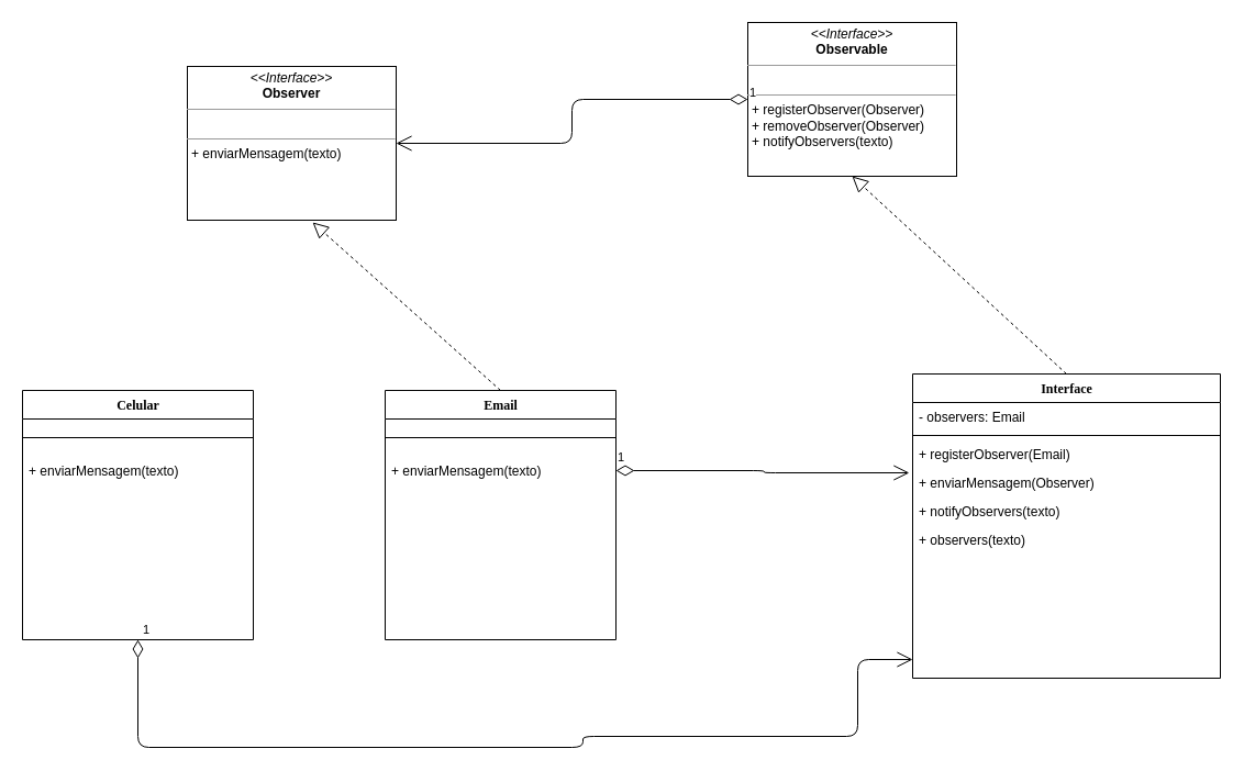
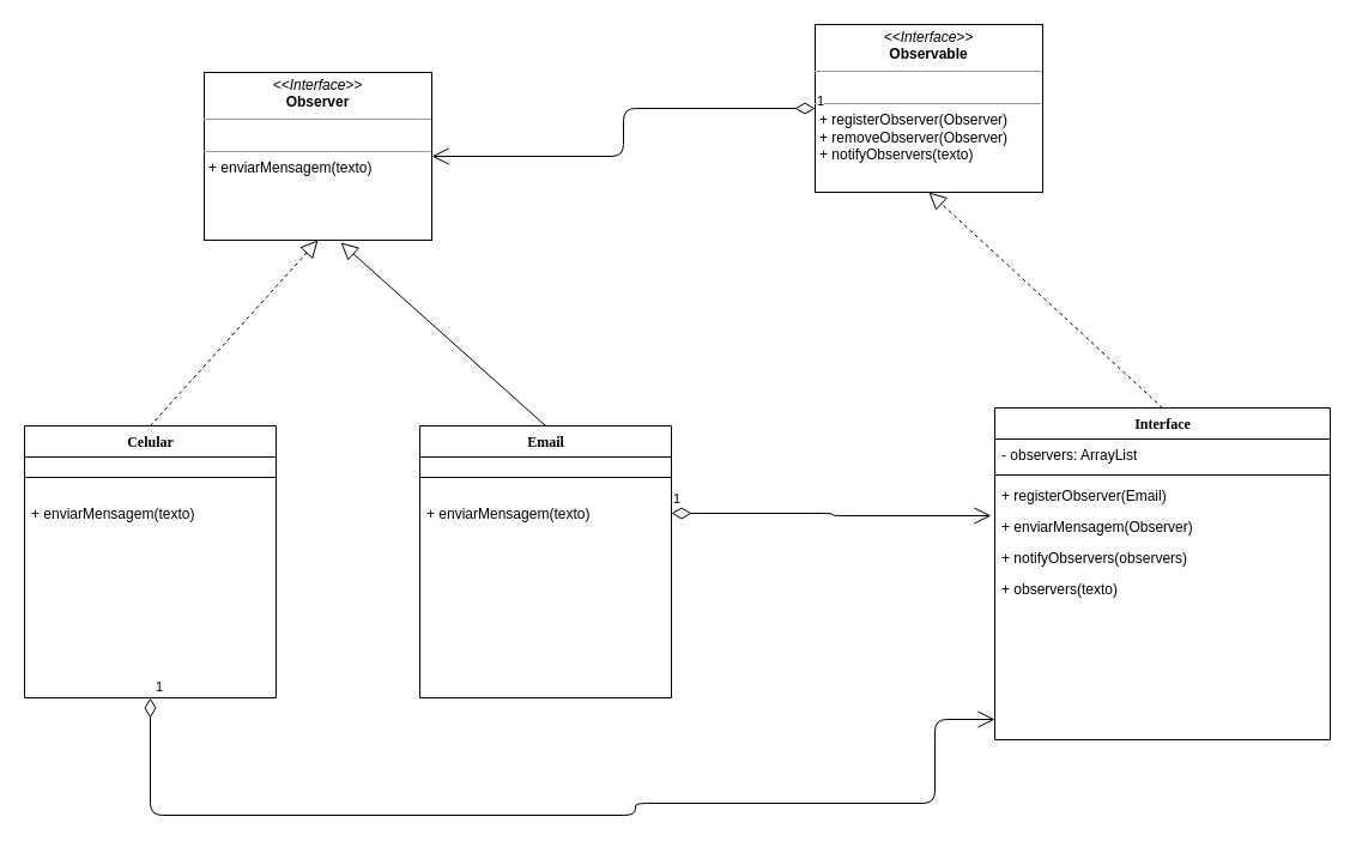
  <mxCell id="0" />
  <mxCell id="1" parent="0" />
  <mxCell id="2" value="Celular&lt;br&gt;" style="swimlane;html=1;fontStyle=1;align=center;verticalAlign=top;childLayout=stackLayout;horizontal=1;startSize=26;horizontalStack=0;resizeParent=1;resizeLast=0;collapsible=1;marginBottom=0;swimlaneFillColor=#ffffff;rounded=0;shadow=0;comic=0;labelBackgroundColor=none;strokeWidth=1;fillColor=none;fontFamily=Verdana;fontSize=12" parent="1" vertex="1"><mxGeometry x="20" y="355" width="210" height="227" as="geometry" /></mxCell>
  <mxCell id="3" value="" style="line;html=1;strokeWidth=1;fillColor=none;align=left;verticalAlign=middle;spacingTop=-1;spacingLeft=3;spacingRight=3;rotatable=0;labelPosition=right;points=[];portConstraint=eastwest;" parent="2" vertex="1"><mxGeometry y="26" width="210" height="34" as="geometry" /></mxCell>
  <mxCell id="4" value="+ enviarMensagem(texto)" style="text;html=1;strokeColor=none;fillColor=none;align=left;verticalAlign=top;spacingLeft=4;spacingRight=4;whiteSpace=wrap;overflow=hidden;rotatable=0;points=[[0,0.5],[1,0.5]];portConstraint=eastwest;" parent="2" vertex="1"><mxGeometry y="60" width="210" height="26" as="geometry" /></mxCell>
  <mxCell id="5" value="Interface" style="swimlane;html=1;fontStyle=1;align=center;verticalAlign=top;childLayout=stackLayout;horizontal=1;startSize=26;horizontalStack=0;resizeParent=1;resizeLast=0;collapsible=1;marginBottom=0;swimlaneFillColor=#ffffff;rounded=0;shadow=0;comic=0;labelBackgroundColor=none;strokeWidth=1;fillColor=none;fontFamily=Verdana;fontSize=12" parent="1" vertex="1"><mxGeometry x="830" y="340" width="280" height="277" as="geometry" /></mxCell>
- <mxCell id="6" value="- observers: Email" style="text;html=1;strokeColor=none;fillColor=none;align=left;verticalAlign=top;spacingLeft=4;spacingRight=4;whiteSpace=wrap;overflow=hidden;rotatable=0;points=[[0,0.5],[1,0.5]];portConstraint=eastwest;" parent="5" vertex="1"><mxGeometry y="26" width="280" height="26" as="geometry" /></mxCell>
+ <mxCell id="6" value="- observers: ArrayList" style="text;html=1;strokeColor=none;fillColor=none;align=left;verticalAlign=top;spacingLeft=4;spacingRight=4;whiteSpace=wrap;overflow=hidden;rotatable=0;points=[[0,0.5],[1,0.5]];portConstraint=eastwest;" parent="5" vertex="1"><mxGeometry y="26" width="280" height="26" as="geometry" /></mxCell>
  <mxCell id="7" value="" style="line;html=1;strokeWidth=1;fillColor=none;align=left;verticalAlign=middle;spacingTop=-1;spacingLeft=3;spacingRight=3;rotatable=0;labelPosition=right;points=[];portConstraint=eastwest;" parent="5" vertex="1"><mxGeometry y="52" width="280" height="8" as="geometry" /></mxCell>
  <mxCell id="8" value="+ registerObserver(Email)" style="text;html=1;strokeColor=none;fillColor=none;align=left;verticalAlign=top;spacingLeft=4;spacingRight=4;whiteSpace=wrap;overflow=hidden;rotatable=0;points=[[0,0.5],[1,0.5]];portConstraint=eastwest;" parent="5" vertex="1"><mxGeometry y="60" width="280" height="26" as="geometry" /></mxCell>
  <mxCell id="9" value="+ enviarMensagem(Observer)" style="text;html=1;strokeColor=none;fillColor=none;align=left;verticalAlign=top;spacingLeft=4;spacingRight=4;whiteSpace=wrap;overflow=hidden;rotatable=0;points=[[0,0.5],[1,0.5]];portConstraint=eastwest;" parent="5" vertex="1"><mxGeometry y="86" width="280" height="26" as="geometry" /></mxCell>
- <mxCell id="10" value="+ notifyObservers(texto)" style="text;html=1;strokeColor=none;fillColor=none;align=left;verticalAlign=top;spacingLeft=4;spacingRight=4;whiteSpace=wrap;overflow=hidden;rotatable=0;points=[[0,0.5],[1,0.5]];portConstraint=eastwest;" parent="5" vertex="1"><mxGeometry y="112" width="280" height="26" as="geometry" /></mxCell>
+ <mxCell id="10" value="+ notifyObservers(observers)" style="text;html=1;strokeColor=none;fillColor=none;align=left;verticalAlign=top;spacingLeft=4;spacingRight=4;whiteSpace=wrap;overflow=hidden;rotatable=0;points=[[0,0.5],[1,0.5]];portConstraint=eastwest;" parent="5" vertex="1"><mxGeometry y="112" width="280" height="26" as="geometry" /></mxCell>
  <mxCell id="11" value="+ observers(texto)" style="text;html=1;strokeColor=none;fillColor=none;align=left;verticalAlign=top;spacingLeft=4;spacingRight=4;whiteSpace=wrap;overflow=hidden;rotatable=0;points=[[0,0.5],[1,0.5]];portConstraint=eastwest;" vertex="1" parent="5"><mxGeometry y="138" width="280" height="26" as="geometry" /></mxCell>
  <mxCell id="12" value="Email" style="swimlane;html=1;fontStyle=1;align=center;verticalAlign=top;childLayout=stackLayout;horizontal=1;startSize=26;horizontalStack=0;resizeParent=1;resizeLast=0;collapsible=1;marginBottom=0;swimlaneFillColor=#ffffff;rounded=0;shadow=0;comic=0;labelBackgroundColor=none;strokeWidth=1;fillColor=none;fontFamily=Verdana;fontSize=12" vertex="1" parent="1"><mxGeometry x="350" y="355" width="210" height="227" as="geometry" /></mxCell>
  <mxCell id="13" value="" style="line;html=1;strokeWidth=1;fillColor=none;align=left;verticalAlign=middle;spacingTop=-1;spacingLeft=3;spacingRight=3;rotatable=0;labelPosition=right;points=[];portConstraint=eastwest;" vertex="1" parent="12"><mxGeometry y="26" width="210" height="34" as="geometry" /></mxCell>
  <mxCell id="14" value="+ enviarMensagem(texto)" style="text;html=1;strokeColor=none;fillColor=none;align=left;verticalAlign=top;spacingLeft=4;spacingRight=4;whiteSpace=wrap;overflow=hidden;rotatable=0;points=[[0,0.5],[1,0.5]];portConstraint=eastwest;" vertex="1" parent="12"><mxGeometry y="60" width="210" height="26" as="geometry" /></mxCell>
  <mxCell id="15" value="&lt;p style=&quot;margin: 0px ; margin-top: 4px ; text-align: center&quot;&gt;&lt;i&gt;&amp;lt;&amp;lt;Interface&amp;gt;&amp;gt;&lt;/i&gt;&lt;br&gt;&lt;b&gt;Observable&lt;/b&gt;&lt;/p&gt;&lt;hr size=&quot;1&quot;&gt;&lt;p style=&quot;margin: 0px ; margin-left: 4px&quot;&gt;&lt;br&gt;&lt;/p&gt;&lt;hr size=&quot;1&quot;&gt;&lt;p style=&quot;margin: 0px ; margin-left: 4px&quot;&gt;+ registerObserver(Observer)&lt;br&gt;+ removeObserver(Observer)&lt;/p&gt;&lt;p style=&quot;margin: 0px ; margin-left: 4px&quot;&gt;+ notifyObservers(texto)&lt;/p&gt;" style="verticalAlign=top;align=left;overflow=fill;fontSize=12;fontFamily=Helvetica;html=1;" vertex="1" parent="1"><mxGeometry x="680" y="20" width="190" height="140" as="geometry" /></mxCell>
  <mxCell id="16" value="&lt;p style=&quot;margin: 0px ; margin-top: 4px ; text-align: center&quot;&gt;&lt;i&gt;&amp;lt;&amp;lt;Interface&amp;gt;&amp;gt;&lt;/i&gt;&lt;br&gt;&lt;b&gt;Observer&lt;/b&gt;&lt;/p&gt;&lt;hr size=&quot;1&quot;&gt;&lt;p style=&quot;margin: 0px ; margin-left: 4px&quot;&gt;&lt;br&gt;&lt;/p&gt;&lt;hr size=&quot;1&quot;&gt;&lt;p style=&quot;margin: 0px ; margin-left: 4px&quot;&gt;+ enviarMensagem(texto)&lt;br&gt;&lt;br&gt;&lt;/p&gt;" style="verticalAlign=top;align=left;overflow=fill;fontSize=12;fontFamily=Helvetica;html=1;" vertex="1" parent="1"><mxGeometry x="170" y="60" width="190" height="140" as="geometry" /></mxCell>
- <mxCell id="17" value="" style="endArrow=block;dashed=1;endFill=0;endSize=12;html=1;exitX=0.5;exitY=0;exitDx=0;exitDy=0;entryX=0.6;entryY=1.014;entryDx=0;entryDy=0;entryPerimeter=0;" edge="1" parent="1" source="12" target="16"><mxGeometry width="160" relative="1" as="geometry"><mxPoint x="360" y="270" as="sourcePoint" /><mxPoint x="520" y="270" as="targetPoint" /></mxGeometry></mxCell>
+ <mxCell id="17" value="" style="endArrow=block;dashed=0;endFill=0;endSize=12;html=1;exitX=0.5;exitY=0;exitDx=0;exitDy=0;entryX=0.6;entryY=1.014;entryDx=0;entryDy=0;entryPerimeter=0;" edge="1" parent="1" source="12" target="16"><mxGeometry width="160" relative="1" as="geometry"><mxPoint x="360" y="270" as="sourcePoint" /><mxPoint x="520" y="270" as="targetPoint" /></mxGeometry></mxCell>
+ <mxCell id="18" value="" style="endArrow=block;dashed=1;endFill=0;endSize=12;html=1;exitX=0.5;exitY=0;exitDx=0;exitDy=0;entryX=0.5;entryY=1;entryDx=0;entryDy=0;" edge="1" parent="1" source="2" target="16"><mxGeometry width="160" relative="1" as="geometry"><mxPoint x="130" y="290" as="sourcePoint" /><mxPoint x="290" y="290" as="targetPoint" /></mxGeometry></mxCell>
  <mxCell id="19" value="" style="endArrow=block;dashed=1;endFill=0;endSize=12;html=1;exitX=0.5;exitY=0;exitDx=0;exitDy=0;entryX=0.5;entryY=1;entryDx=0;entryDy=0;" edge="1" parent="1" source="5" target="15"><mxGeometry width="160" relative="1" as="geometry"><mxPoint x="695" y="220" as="sourcePoint" /><mxPoint x="855" y="220" as="targetPoint" /></mxGeometry></mxCell>
  <mxCell id="20" value="1" style="endArrow=open;html=1;endSize=12;startArrow=diamondThin;startSize=14;startFill=0;edgeStyle=orthogonalEdgeStyle;align=left;verticalAlign=bottom;exitX=1;exitY=0.5;exitDx=0;exitDy=0;entryX=-0.011;entryY=0.154;entryDx=0;entryDy=0;entryPerimeter=0;" edge="1" parent="1" source="14" target="9"><mxGeometry x="-1" y="3" relative="1" as="geometry"><mxPoint x="580" y="420" as="sourcePoint" /><mxPoint x="740" y="420" as="targetPoint" /></mxGeometry></mxCell>
  <mxCell id="21" value="1" style="endArrow=open;html=1;endSize=12;startArrow=diamondThin;startSize=14;startFill=0;edgeStyle=orthogonalEdgeStyle;align=left;verticalAlign=bottom;exitX=0.5;exitY=1;exitDx=0;exitDy=0;" edge="1" parent="1" source="2"><mxGeometry x="-1" y="3" relative="1" as="geometry"><mxPoint x="140" y="660" as="sourcePoint" /><mxPoint x="830" y="600" as="targetPoint" /><Array as="points"><mxPoint x="125" y="680" /><mxPoint x="530" y="680" /><mxPoint x="530" y="670" /><mxPoint x="780" y="670" /><mxPoint x="780" y="600" /></Array></mxGeometry></mxCell>
  <mxCell id="22" value="1" style="endArrow=open;html=1;endSize=12;startArrow=diamondThin;startSize=14;startFill=0;edgeStyle=orthogonalEdgeStyle;align=left;verticalAlign=bottom;exitX=0;exitY=0.5;exitDx=0;exitDy=0;entryX=1;entryY=0.5;entryDx=0;entryDy=0;" edge="1" parent="1" source="15" target="16"><mxGeometry x="-1" y="3" relative="1" as="geometry"><mxPoint x="460" y="218" as="sourcePoint" /><mxPoint x="726.92" y="220.004" as="targetPoint" /></mxGeometry></mxCell>
